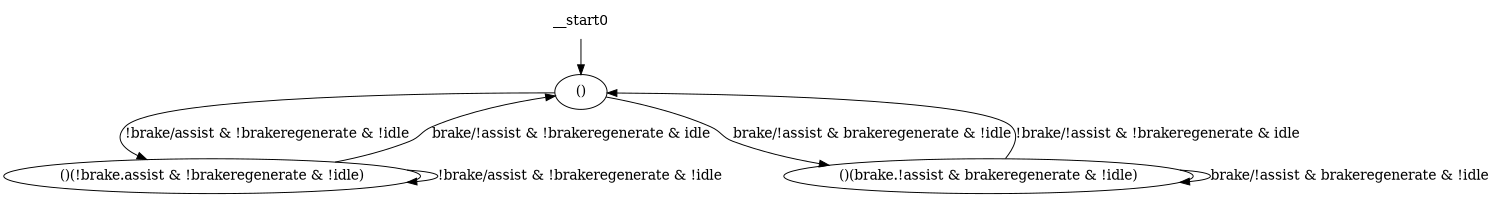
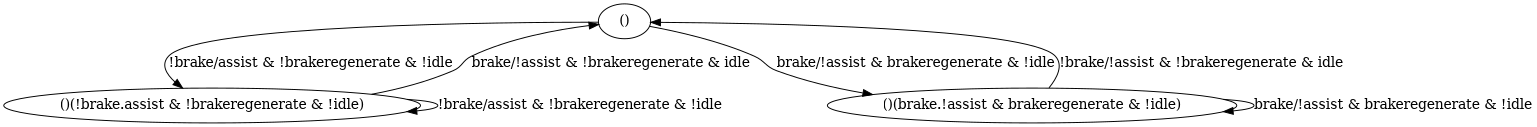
  digraph {
    n1 [label="()"]
    n2 [label="()(!brake.assist & !brakeregenerate & !idle)"]
    n3 [label="()(brake.!assist & brakeregenerate & !idle)"]
-   __start0 [shape=none]
    n1 -> n2 [label="!brake/assist & !brakeregenerate & !idle"]
    n1 -> n3 [label="brake/!assist & brakeregenerate & !idle"]
    n2 -> n1 [label="brake/!assist & !brakeregenerate & idle"]
    n2 -> n2 [label="!brake/assist & !brakeregenerate & !idle"]
    n3 -> n1 [label="!brake/!assist & !brakeregenerate & idle"]
    n3 -> n3 [label="brake/!assist & brakeregenerate & !idle"]
-   __start0 -> n1
  }
